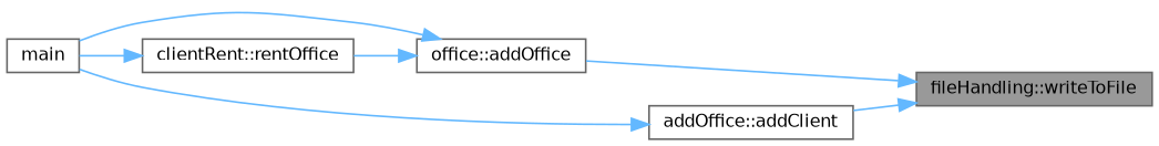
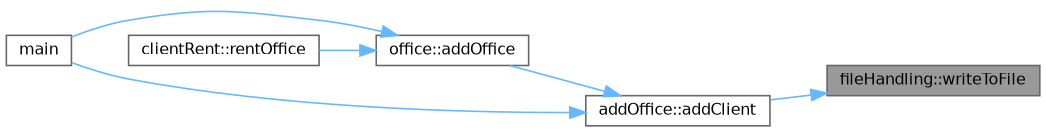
  digraph {
    rankdir=RL
    node [color=grey40 fillcolor=white fontname=Helvetica fontsize=10 shape=box style=filled]
    edge [color=steelblue1 dir=back fontname=Helvetica fontsize=10 labelfontname=Helvetica labelfontsize=10 style=solid]
    n1 [color=gray40 fillcolor=grey60 fontcolor=black height=0.2 label="fileHandling::writeToFile" width=0.4]
    n2 [height=0.2 label="addOffice::addClient" width=0.4]
    n3 [height=0.2 label="office::addOffice" width=0.4]
    n4 [height=0.2 label=main width=0.4]
    n5 [height=0.2 label="clientRent::rentOffice" width=0.4]
    n1 -> n2
-   n1 -> n3
+   n2 -> n3
    n2 -> n4
    n3 -> n4
    n3 -> n5
-   n5 -> n4
  }
